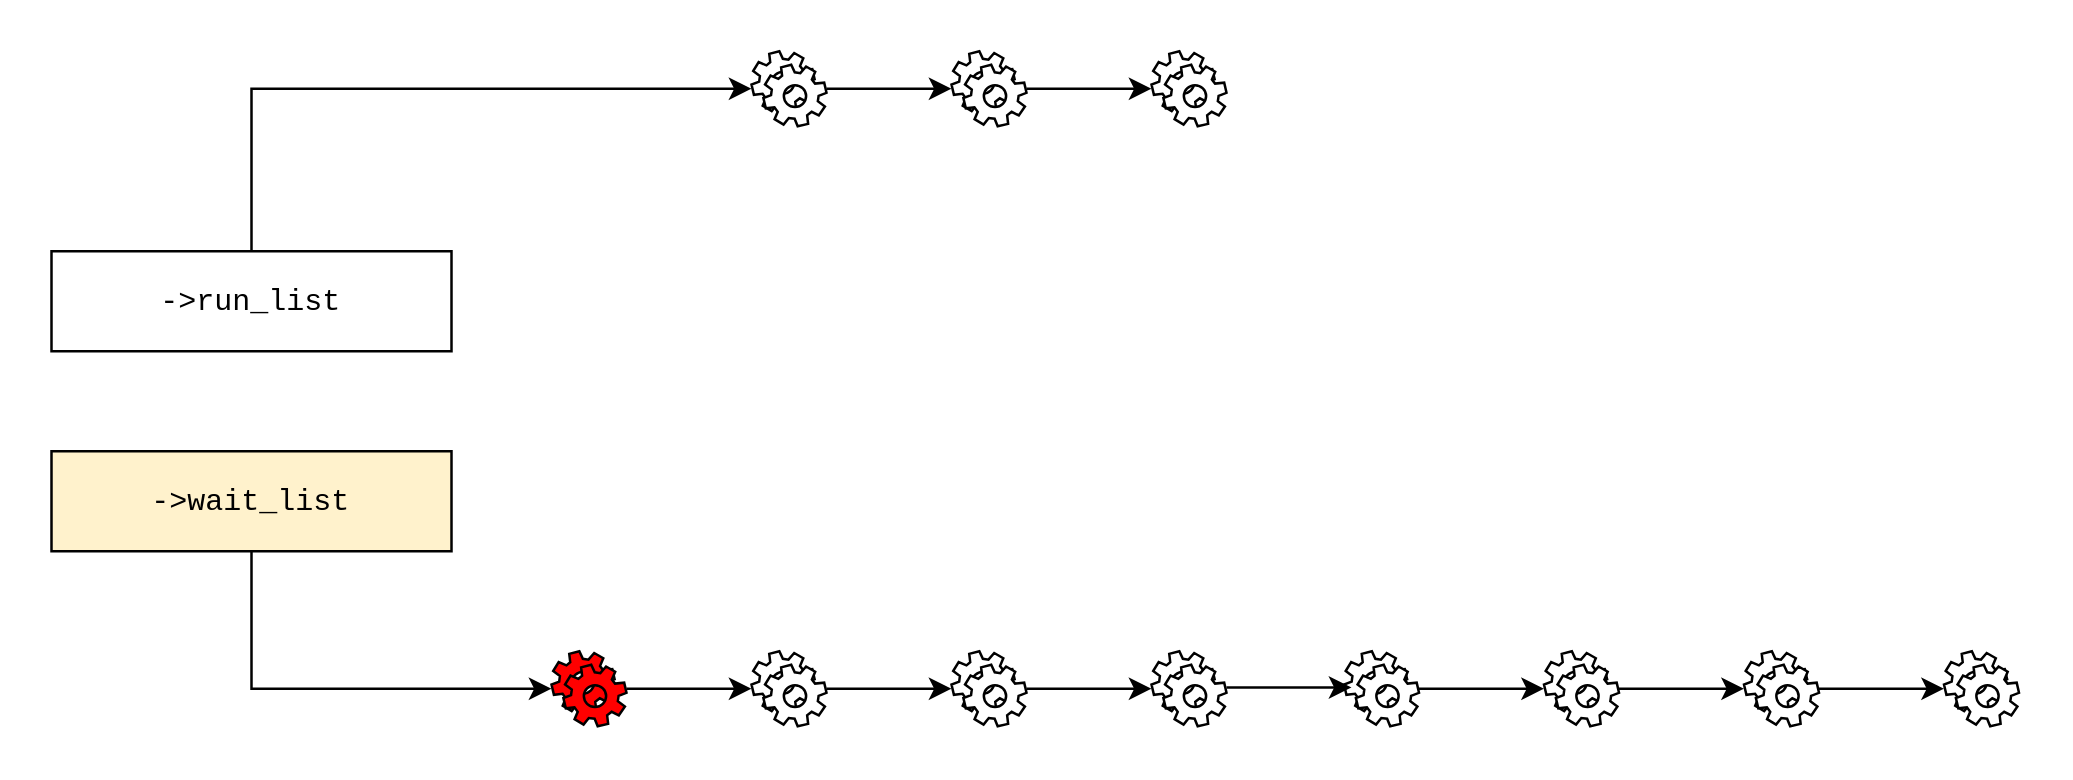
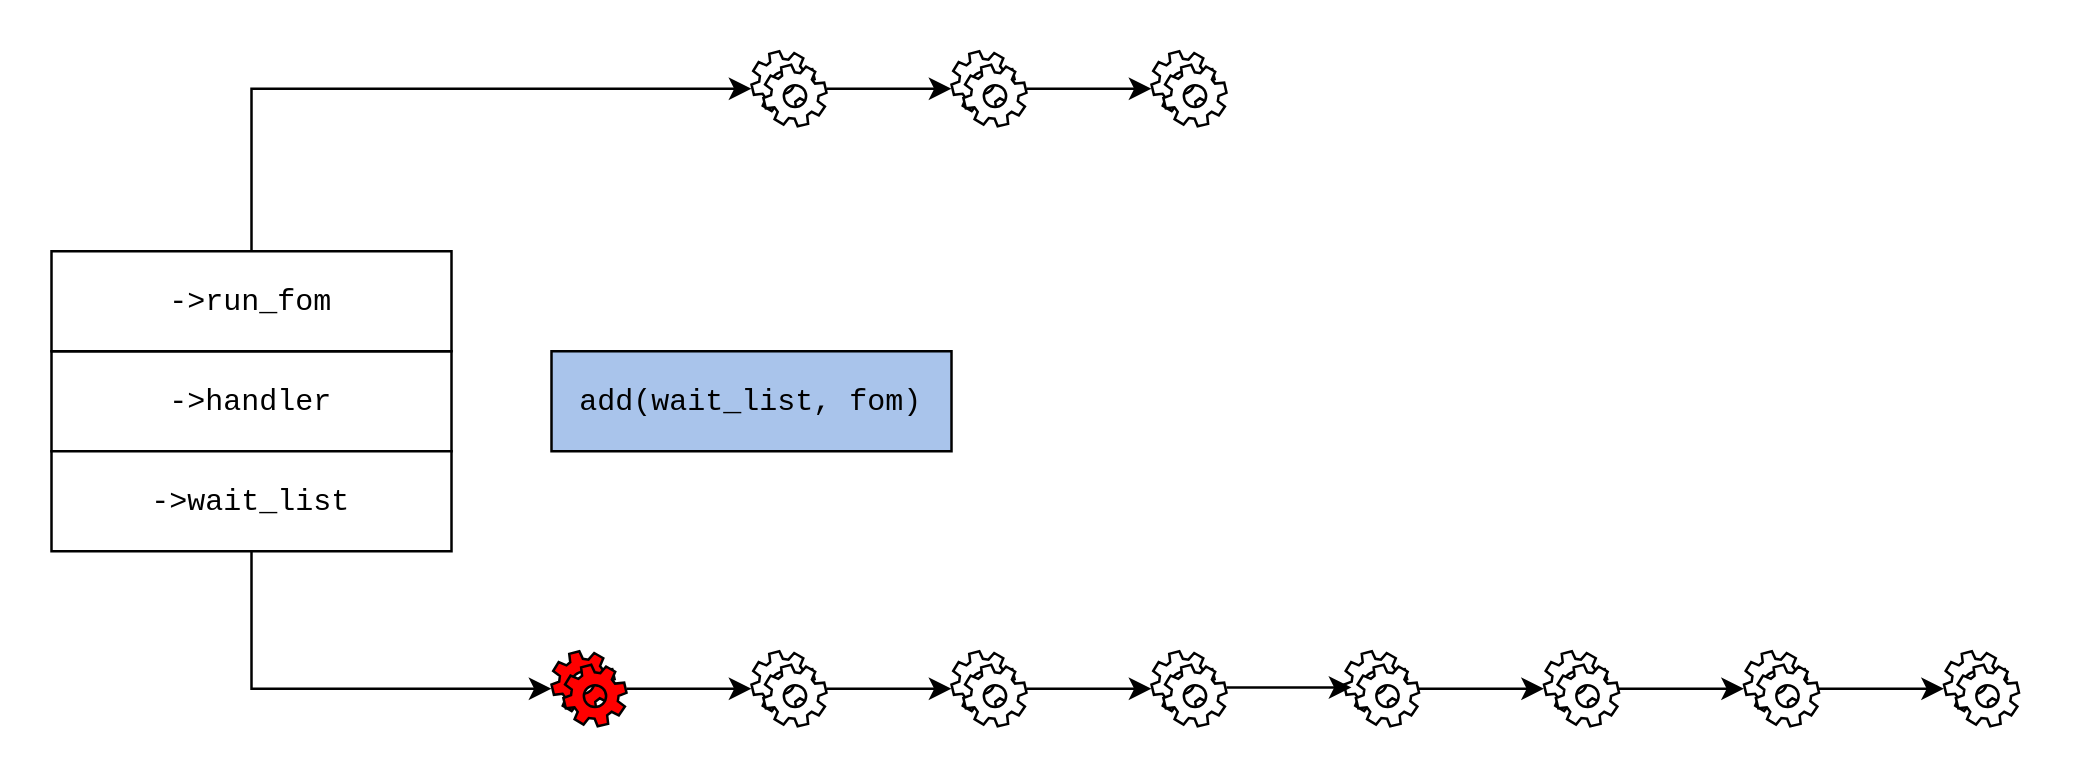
  <mxCell id="0" />
  <mxCell id="1" parent="0" />
+ <mxCell id="2" value="&lt;font face=&quot;Courier New&quot;&gt;-&amp;gt;handler&lt;/font&gt;" style="rounded=0;whiteSpace=wrap;html=1;fillColor=#FFFFFF;" parent="1" vertex="1"><mxGeometry x="20" y="140" width="160" height="40" as="geometry" /></mxCell>
  <mxCell id="3" style="edgeStyle=orthogonalEdgeStyle;rounded=0;orthogonalLoop=1;jettySize=auto;html=1;exitX=0.5;exitY=1;exitDx=0;exitDy=0;" edge="1" parent="1" source="4" target="12"><mxGeometry relative="1" as="geometry"><Array as="points"><mxPoint x="100" y="275" /></Array></mxGeometry></mxCell>
- <mxCell id="4" value="&lt;font face=&quot;Courier New&quot;&gt;-&amp;gt;wait_list&lt;/font&gt;" style="rounded=0;whiteSpace=wrap;html=1;fillColor=#fff2cc;" parent="1" vertex="1"><mxGeometry x="20" y="180" width="160" height="40" as="geometry" /></mxCell>
+ <mxCell id="4" value="&lt;font face=&quot;Courier New&quot;&gt;-&amp;gt;wait_list&lt;/font&gt;" style="rounded=0;whiteSpace=wrap;html=1;fillColor=#FFFFFF;" parent="1" vertex="1"><mxGeometry x="20" y="180" width="160" height="40" as="geometry" /></mxCell>
  <mxCell id="5" style="edgeStyle=orthogonalEdgeStyle;rounded=0;orthogonalLoop=1;jettySize=auto;html=1;exitX=0.5;exitY=0;exitDx=0;exitDy=0;" edge="1" parent="1" source="6" target="7"><mxGeometry relative="1" as="geometry"><mxPoint x="220" y="35" as="targetPoint" /><Array as="points"><mxPoint x="100" y="35" /></Array></mxGeometry></mxCell>
- <mxCell id="6" value="&lt;font face=&quot;Courier New&quot;&gt;-&amp;gt;run_list&lt;/font&gt;" style="rounded=0;whiteSpace=wrap;html=1;fillColor=#FFFFFF;" parent="1" vertex="1"><mxGeometry x="20" y="100" width="160" height="40" as="geometry" /></mxCell>
+ <mxCell id="6" value="&lt;font face=&quot;Courier New&quot;&gt;-&amp;gt;run_fom&lt;/font&gt;" style="rounded=0;whiteSpace=wrap;html=1;fillColor=#FFFFFF;" parent="1" vertex="1"><mxGeometry x="20" y="100" width="160" height="40" as="geometry" /></mxCell>
  <mxCell id="7" value="" style="shape=mxgraph.bpmn.service_task;html=1;outlineConnect=0;" vertex="1" parent="1"><mxGeometry x="300" y="20" width="30" height="30" as="geometry" /></mxCell>
  <mxCell id="8" value="" style="shape=mxgraph.bpmn.service_task;html=1;outlineConnect=0;" vertex="1" parent="1"><mxGeometry x="380" y="20" width="30" height="30" as="geometry" /></mxCell>
  <mxCell id="9" value="" style="endArrow=classic;html=1;" edge="1" parent="1" target="8"><mxGeometry width="50" height="50" relative="1" as="geometry"><mxPoint x="330" y="35" as="sourcePoint" /><mxPoint x="500" y="470" as="targetPoint" /></mxGeometry></mxCell>
  <mxCell id="10" value="" style="shape=mxgraph.bpmn.service_task;html=1;outlineConnect=0;" vertex="1" parent="1"><mxGeometry x="460" y="20" width="30" height="30" as="geometry" /></mxCell>
  <mxCell id="11" value="" style="endArrow=classic;html=1;" edge="1" parent="1" target="10"><mxGeometry width="50" height="50" relative="1" as="geometry"><mxPoint x="410" y="35" as="sourcePoint" /><mxPoint x="580" y="470" as="targetPoint" /></mxGeometry></mxCell>
  <mxCell id="12" value="" style="shape=mxgraph.bpmn.service_task;html=1;outlineConnect=0;fillColor=#FF0000;" vertex="1" parent="1"><mxGeometry x="220" y="260" width="30" height="30" as="geometry" /></mxCell>
  <mxCell id="13" value="" style="shape=mxgraph.bpmn.service_task;html=1;outlineConnect=0;" vertex="1" parent="1"><mxGeometry x="300" y="260" width="30" height="30" as="geometry" /></mxCell>
  <mxCell id="14" value="" style="endArrow=classic;html=1;" edge="1" parent="1" source="12" target="13"><mxGeometry width="50" height="50" relative="1" as="geometry"><mxPoint x="260" y="270" as="sourcePoint" /><mxPoint x="420" y="710" as="targetPoint" /></mxGeometry></mxCell>
  <mxCell id="15" value="" style="shape=mxgraph.bpmn.service_task;html=1;outlineConnect=0;" vertex="1" parent="1"><mxGeometry x="380" y="260" width="30" height="30" as="geometry" /></mxCell>
  <mxCell id="16" value="" style="endArrow=classic;html=1;" edge="1" parent="1" target="15"><mxGeometry width="50" height="50" relative="1" as="geometry"><mxPoint x="330" y="275" as="sourcePoint" /><mxPoint x="500" y="710" as="targetPoint" /></mxGeometry></mxCell>
  <mxCell id="17" value="" style="shape=mxgraph.bpmn.service_task;html=1;outlineConnect=0;" vertex="1" parent="1"><mxGeometry x="460" y="260" width="30" height="30" as="geometry" /></mxCell>
  <mxCell id="18" value="" style="endArrow=classic;html=1;" edge="1" parent="1" target="17"><mxGeometry width="50" height="50" relative="1" as="geometry"><mxPoint x="410" y="275" as="sourcePoint" /><mxPoint x="580" y="710" as="targetPoint" /></mxGeometry></mxCell>
  <mxCell id="19" value="" style="shape=mxgraph.bpmn.service_task;html=1;outlineConnect=0;" vertex="1" parent="1"><mxGeometry x="537" y="260" width="30" height="30" as="geometry" /></mxCell>
  <mxCell id="20" value="" style="shape=mxgraph.bpmn.service_task;html=1;outlineConnect=0;" vertex="1" parent="1"><mxGeometry x="617" y="260" width="30" height="30" as="geometry" /></mxCell>
  <mxCell id="21" value="" style="endArrow=classic;html=1;" edge="1" parent="1" source="19" target="20"><mxGeometry width="50" height="50" relative="1" as="geometry"><mxPoint x="577" y="270" as="sourcePoint" /><mxPoint x="737" y="710" as="targetPoint" /></mxGeometry></mxCell>
  <mxCell id="22" value="" style="shape=mxgraph.bpmn.service_task;html=1;outlineConnect=0;" vertex="1" parent="1"><mxGeometry x="697" y="260" width="30" height="30" as="geometry" /></mxCell>
  <mxCell id="23" value="" style="endArrow=classic;html=1;" edge="1" parent="1" target="22"><mxGeometry width="50" height="50" relative="1" as="geometry"><mxPoint x="647" y="275" as="sourcePoint" /><mxPoint x="817" y="710" as="targetPoint" /></mxGeometry></mxCell>
  <mxCell id="24" value="" style="shape=mxgraph.bpmn.service_task;html=1;outlineConnect=0;" vertex="1" parent="1"><mxGeometry x="777" y="260" width="30" height="30" as="geometry" /></mxCell>
  <mxCell id="25" value="" style="endArrow=classic;html=1;" edge="1" parent="1" target="24"><mxGeometry width="50" height="50" relative="1" as="geometry"><mxPoint x="727" y="275" as="sourcePoint" /><mxPoint x="897" y="710" as="targetPoint" /></mxGeometry></mxCell>
  <mxCell id="26" value="" style="endArrow=classic;html=1;" edge="1" parent="1"><mxGeometry width="50" height="50" relative="1" as="geometry"><mxPoint x="490" y="274.5" as="sourcePoint" /><mxPoint x="540" y="274.5" as="targetPoint" /></mxGeometry></mxCell>
+ <mxCell id="27" value="&lt;font face=&quot;Courier New&quot;&gt;add(wait_list, fom)&lt;/font&gt;" style="rounded=0;whiteSpace=wrap;html=1;fillColor=#A9C4EB;" vertex="1" parent="1"><mxGeometry x="220" y="140" width="160" height="40" as="geometry" /></mxCell>
